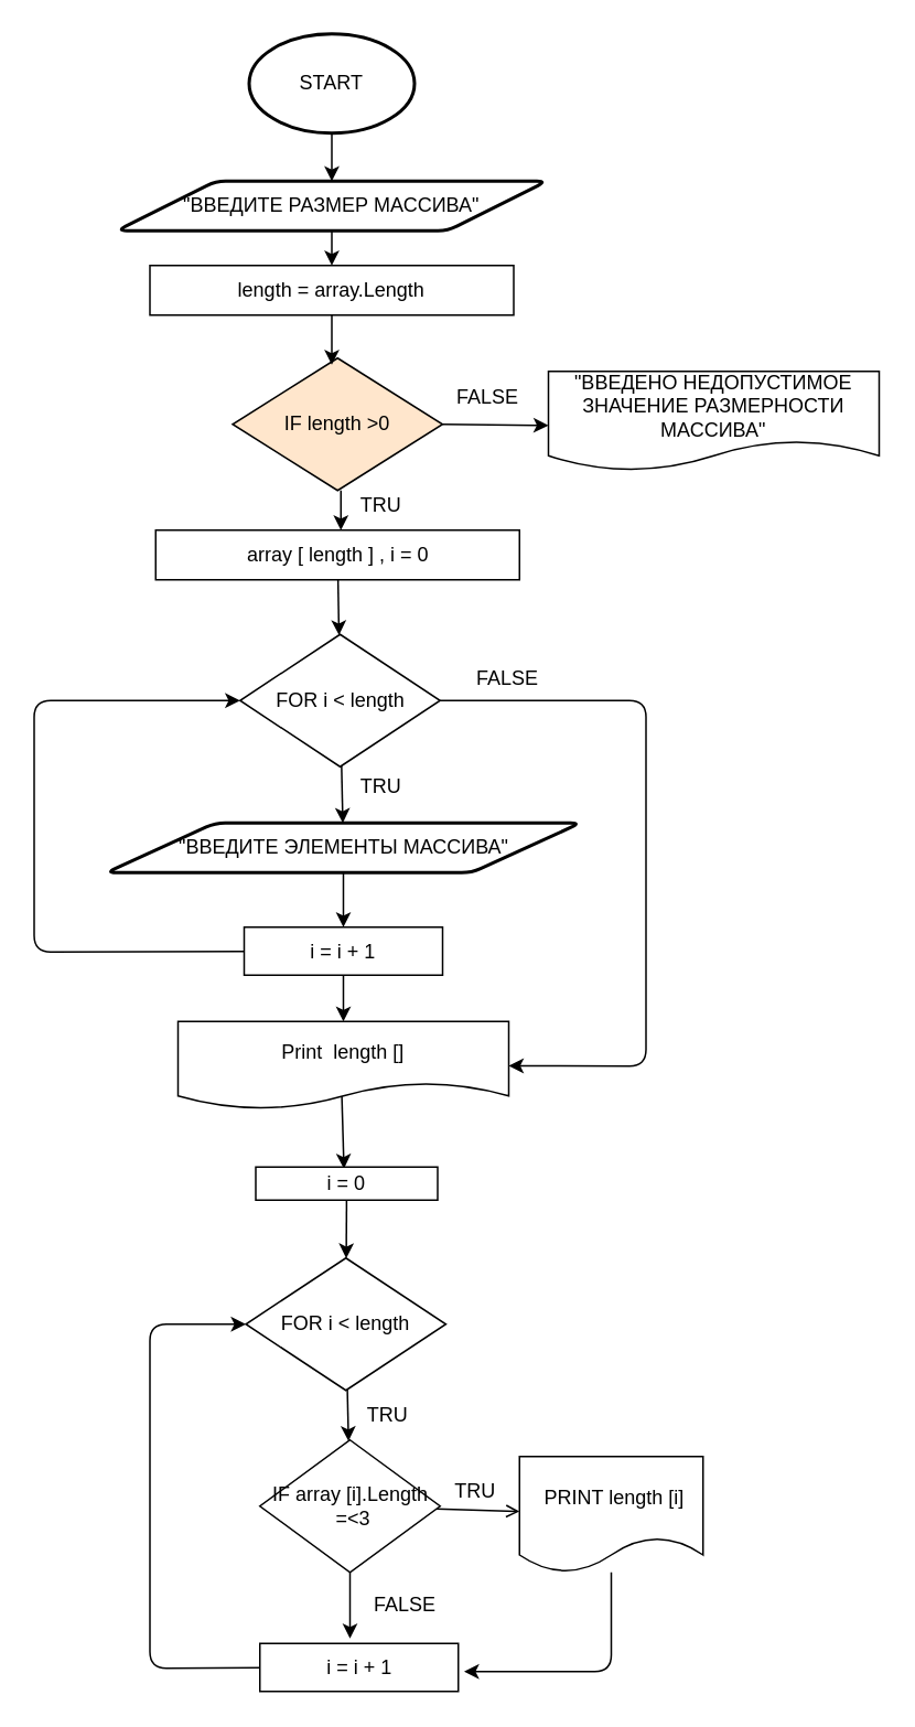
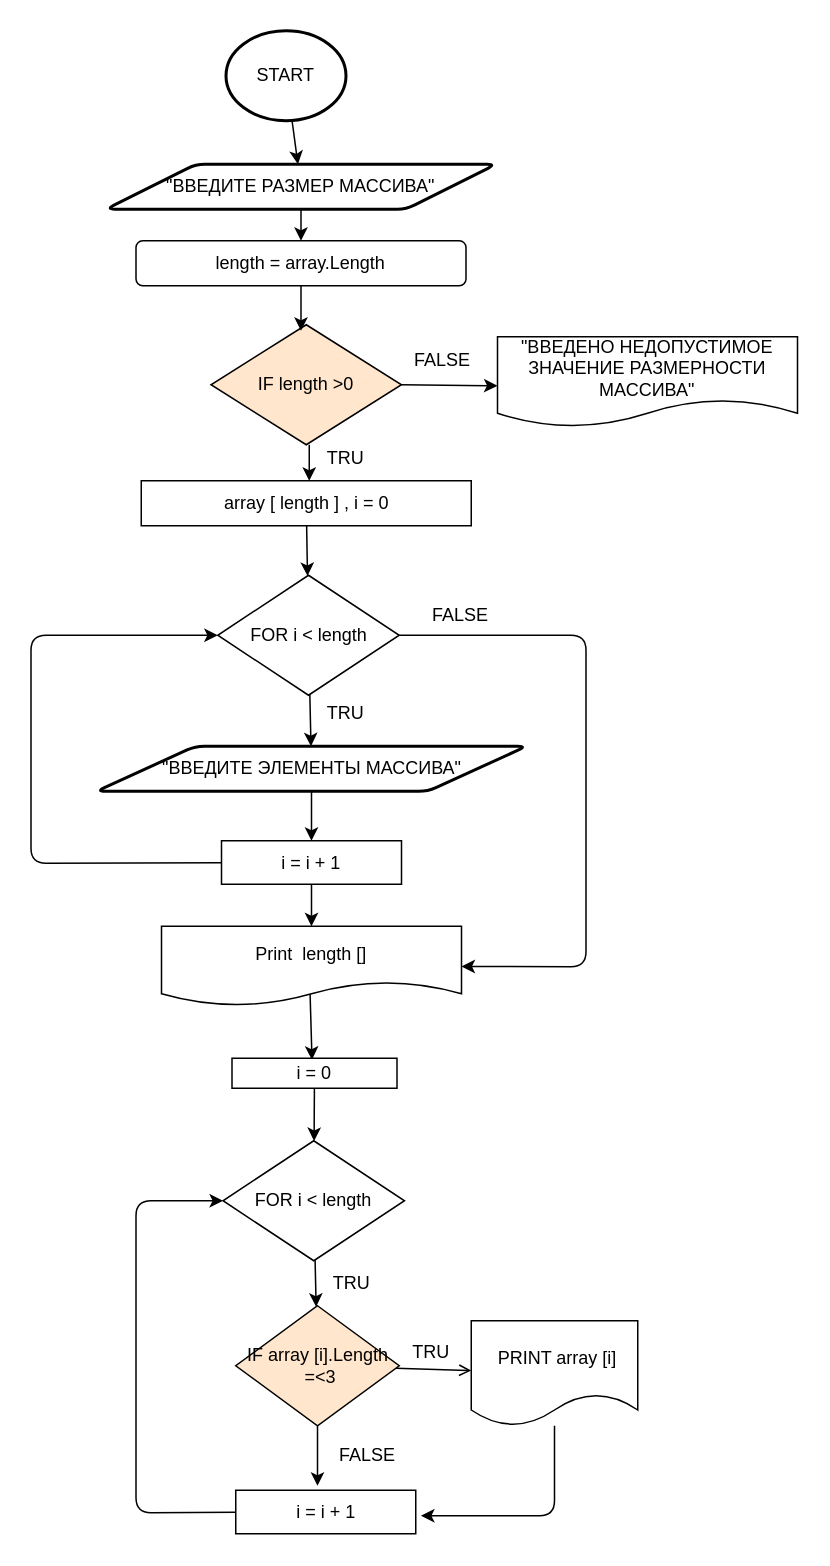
  <mxCell id="0" />
  <mxCell id="1" parent="0" />
  <mxCell id="2" value="" style="edgeStyle=none;html=1;" parent="1" source="3" target="5" edge="1"><mxGeometry relative="1" as="geometry" /></mxCell>
- <mxCell id="3" value="START" style="strokeWidth=2;html=1;shape=mxgraph.flowchart.start_1;whiteSpace=wrap;" parent="1" vertex="1"><mxGeometry x="150" y="20" width="100" height="60" as="geometry" /></mxCell>
+ <mxCell id="3" value="START" style="strokeWidth=2;html=1;shape=mxgraph.flowchart.start_1;whiteSpace=wrap;" parent="1" vertex="1"><mxGeometry x="150" y="20" width="80" height="60" as="geometry" /></mxCell>
  <mxCell id="4" style="edgeStyle=none;html=1;exitX=0.5;exitY=1;exitDx=0;exitDy=0;entryX=0.5;entryY=0;entryDx=0;entryDy=0;" edge="1" parent="1" source="5" target="30"><mxGeometry relative="1" as="geometry" /></mxCell>
  <mxCell id="5" value="&quot;ВВЕДИТЕ РАЗМЕР МАССИВА&quot;&lt;br&gt;" style="shape=parallelogram;html=1;strokeWidth=2;perimeter=parallelogramPerimeter;whiteSpace=wrap;rounded=1;arcSize=12;size=0.23;" parent="1" vertex="1"><mxGeometry x="70" y="109" width="260" height="30" as="geometry" /></mxCell>
  <mxCell id="6" value="" style="edgeStyle=none;html=1;" edge="1" parent="1" source="7" target="10"><mxGeometry relative="1" as="geometry" /></mxCell>
  <mxCell id="7" value="&quot;ВВЕДИТЕ ЭЛЕМЕНТЫ МАССИВА&quot;" style="shape=parallelogram;html=1;strokeWidth=2;perimeter=parallelogramPerimeter;whiteSpace=wrap;rounded=1;arcSize=12;size=0.23;" parent="1" vertex="1"><mxGeometry x="63.5" y="497" width="287" height="30" as="geometry" /></mxCell>
  <mxCell id="8" style="edgeStyle=none;html=1;entryX=0;entryY=0.5;entryDx=0;entryDy=0;" edge="1" parent="1" source="10" target="28"><mxGeometry relative="1" as="geometry"><Array as="points"><mxPoint x="20" y="575" /><mxPoint x="20" y="500" /><mxPoint x="20" y="423" /></Array></mxGeometry></mxCell>
  <mxCell id="9" value="" style="edgeStyle=none;html=1;" edge="1" parent="1" source="10" target="35"><mxGeometry relative="1" as="geometry" /></mxCell>
  <mxCell id="10" value="i = i + 1" style="rounded=0;whiteSpace=wrap;html=1;" parent="1" vertex="1"><mxGeometry x="147" y="560" width="120" height="29" as="geometry" /></mxCell>
  <mxCell id="11" value="" style="edgeStyle=none;html=1;endArrow=open;" edge="1" parent="1" source="13" target="15"><mxGeometry relative="1" as="geometry" /></mxCell>
  <mxCell id="12" value="" style="edgeStyle=none;html=1;" edge="1" parent="1" source="13"><mxGeometry relative="1" as="geometry"><mxPoint x="211" y="990" as="targetPoint" /></mxGeometry></mxCell>
- <mxCell id="13" value="IF array [i].Length&lt;br&gt;&amp;nbsp;=&amp;lt;3" style="rhombus;whiteSpace=wrap;html=1;" parent="1" vertex="1"><mxGeometry x="156.5" y="870" width="109" height="80" as="geometry" /></mxCell>
+ <mxCell id="13" value="IF array [i].Length&lt;br&gt;&amp;nbsp;=&amp;lt;3" style="rhombus;whiteSpace=wrap;html=1;fillColor=#ffe6cc;" parent="1" vertex="1"><mxGeometry x="156.5" y="870" width="109" height="80" as="geometry" /></mxCell>
  <mxCell id="14" style="edgeStyle=none;html=1;" edge="1" parent="1" source="15"><mxGeometry relative="1" as="geometry"><mxPoint x="280" y="1010" as="targetPoint" /><Array as="points"><mxPoint x="369" y="1010" /></Array></mxGeometry></mxCell>
- <mxCell id="15" value="&amp;nbsp;PRINT length [i]" style="shape=document;whiteSpace=wrap;html=1;boundedLbl=1;" parent="1" vertex="1"><mxGeometry x="313.5" y="880" width="111" height="70" as="geometry" /></mxCell>
+ <mxCell id="15" value="&amp;nbsp;PRINT array [i]" style="shape=document;whiteSpace=wrap;html=1;boundedLbl=1;" parent="1" vertex="1"><mxGeometry x="313.5" y="880" width="111" height="70" as="geometry" /></mxCell>
  <mxCell id="16" value="TRU" style="text;html=1;strokeColor=none;fillColor=none;align=center;verticalAlign=middle;whiteSpace=wrap;rounded=0;" parent="1" vertex="1"><mxGeometry x="204" y="840" width="60" height="30" as="geometry" /></mxCell>
  <mxCell id="17" value="FALSE&lt;br&gt;" style="text;html=1;align=center;verticalAlign=middle;resizable=0;points=[];autosize=1;strokeColor=none;fillColor=none;" parent="1" vertex="1"><mxGeometry x="281" y="400" width="50" height="20" as="geometry" /></mxCell>
  <mxCell id="18" value="TRU" style="text;html=1;strokeColor=none;fillColor=none;align=center;verticalAlign=middle;whiteSpace=wrap;rounded=0;" parent="1" vertex="1"><mxGeometry x="200" y="460" width="60" height="30" as="geometry" /></mxCell>
  <mxCell id="19" value="FALSE&lt;br&gt;" style="text;html=1;align=center;verticalAlign=middle;resizable=0;points=[];autosize=1;strokeColor=none;fillColor=none;" parent="1" vertex="1"><mxGeometry x="269" y="230" width="50" height="20" as="geometry" /></mxCell>
  <mxCell id="20" value="" style="edgeStyle=none;html=1;exitX=1;exitY=0.5;exitDx=0;exitDy=0;" edge="1" parent="1" source="22"><mxGeometry relative="1" as="geometry"><mxPoint x="267.416" y="258.372" as="sourcePoint" /><mxPoint x="331" y="256.673" as="targetPoint" /></mxGeometry></mxCell>
  <mxCell id="21" style="edgeStyle=none;html=1;exitX=0.5;exitY=1;exitDx=0;exitDy=0;entryX=0.5;entryY=0;entryDx=0;entryDy=0;" edge="1" parent="1"><mxGeometry relative="1" as="geometry"><mxPoint x="205.5" y="296" as="sourcePoint" /><mxPoint x="205.5" y="320" as="targetPoint" /></mxGeometry></mxCell>
  <mxCell id="22" value="IF length &amp;gt;0" style="rhombus;whiteSpace=wrap;html=1;fillColor=#ffe6cc;" parent="1" vertex="1"><mxGeometry x="140" y="216" width="127" height="80" as="geometry" /></mxCell>
  <mxCell id="23" value="" style="edgeStyle=none;html=1;" edge="1" parent="1" source="25" target="32"><mxGeometry relative="1" as="geometry" /></mxCell>
  <mxCell id="24" value="" style="edgeStyle=none;html=1;" edge="1" parent="1" source="25" target="32"><mxGeometry relative="1" as="geometry" /></mxCell>
  <mxCell id="25" value="TRU" style="text;html=1;strokeColor=none;fillColor=none;align=center;verticalAlign=middle;whiteSpace=wrap;rounded=0;" parent="1" vertex="1"><mxGeometry x="200" y="290" width="60" height="30" as="geometry" /></mxCell>
  <mxCell id="26" value="" style="edgeStyle=none;html=1;" edge="1" parent="1" source="28" target="35"><mxGeometry relative="1" as="geometry"><Array as="points"><mxPoint x="390" y="423" /><mxPoint x="390" y="644" /></Array></mxGeometry></mxCell>
  <mxCell id="27" value="" style="edgeStyle=none;html=1;" edge="1" parent="1" source="28" target="7"><mxGeometry relative="1" as="geometry" /></mxCell>
  <mxCell id="28" value="FOR i &amp;lt; length" style="rhombus;whiteSpace=wrap;html=1;" parent="1" vertex="1"><mxGeometry x="144.5" y="383" width="121" height="80" as="geometry" /></mxCell>
  <mxCell id="29" style="edgeStyle=none;html=1;exitX=0.5;exitY=1;exitDx=0;exitDy=0;" edge="1" parent="1" source="30"><mxGeometry relative="1" as="geometry"><mxPoint x="200" y="220" as="targetPoint" /></mxGeometry></mxCell>
- <mxCell id="30" value="&lt;span&gt;length = array.Length&lt;/span&gt;" style="rounded=0;whiteSpace=wrap;html=1;" vertex="1" parent="1"><mxGeometry x="90" y="160" width="220" height="30" as="geometry" /></mxCell>
+ <mxCell id="30" value="&lt;span&gt;length = array.Length&lt;/span&gt;" style="whiteSpace=wrap;html=1;rounded=1;" vertex="1" parent="1"><mxGeometry x="90" y="160" width="220" height="30" as="geometry" /></mxCell>
  <mxCell id="31" value="" style="edgeStyle=none;html=1;" edge="1" parent="1" source="32" target="28"><mxGeometry relative="1" as="geometry" /></mxCell>
  <mxCell id="32" value="array [ length ] , i = 0" style="rounded=0;whiteSpace=wrap;html=1;" vertex="1" parent="1"><mxGeometry x="93.5" y="320" width="220" height="30" as="geometry" /></mxCell>
  <mxCell id="33" value="&quot;ВВЕДЕНО НЕДОПУСТИМОЕ ЗНАЧЕНИЕ РАЗМЕРНОСТИ МАССИВА&quot;" style="shape=document;whiteSpace=wrap;html=1;boundedLbl=1;" vertex="1" parent="1"><mxGeometry x="331" y="224" width="200" height="60" as="geometry" /></mxCell>
  <mxCell id="34" value="" style="edgeStyle=none;html=1;exitX=0.495;exitY=0.889;exitDx=0;exitDy=0;exitPerimeter=0;" edge="1" parent="1"><mxGeometry relative="1" as="geometry"><mxPoint x="206" y="660.117" as="sourcePoint" /><mxPoint x="207.346" y="706" as="targetPoint" /></mxGeometry></mxCell>
  <mxCell id="35" value="Print&amp;nbsp; length []" style="shape=document;whiteSpace=wrap;html=1;boundedLbl=1;" vertex="1" parent="1"><mxGeometry x="107" y="617" width="200" height="53" as="geometry" /></mxCell>
  <mxCell id="36" value="" style="edgeStyle=none;html=1;" edge="1" parent="1" source="37" target="39"><mxGeometry relative="1" as="geometry" /></mxCell>
  <mxCell id="37" value="i = 0" style="rounded=0;whiteSpace=wrap;html=1;" vertex="1" parent="1"><mxGeometry x="154" y="705" width="110" height="20" as="geometry" /></mxCell>
  <mxCell id="38" value="" style="edgeStyle=none;html=1;" edge="1" parent="1" source="39" target="13"><mxGeometry relative="1" as="geometry" /></mxCell>
  <mxCell id="39" value="FOR i &amp;lt; length" style="rhombus;whiteSpace=wrap;html=1;" vertex="1" parent="1"><mxGeometry x="148" y="760" width="121" height="80" as="geometry" /></mxCell>
  <mxCell id="40" style="edgeStyle=none;html=1;entryX=0;entryY=0.5;entryDx=0;entryDy=0;" edge="1" parent="1" source="41" target="39"><mxGeometry relative="1" as="geometry"><Array as="points"><mxPoint x="90" y="1008" /><mxPoint x="90" y="800" /></Array></mxGeometry></mxCell>
  <mxCell id="41" value="i = i + 1" style="rounded=0;whiteSpace=wrap;html=1;" vertex="1" parent="1"><mxGeometry x="156.5" y="993" width="120" height="29" as="geometry" /></mxCell>
  <mxCell id="42" value="TRU" style="text;html=1;strokeColor=none;fillColor=none;align=center;verticalAlign=middle;whiteSpace=wrap;rounded=0;" vertex="1" parent="1"><mxGeometry x="257" y="886" width="60" height="30" as="geometry" /></mxCell>
  <mxCell id="43" value="FALSE&lt;br&gt;" style="text;html=1;align=center;verticalAlign=middle;resizable=0;points=[];autosize=1;strokeColor=none;fillColor=none;" vertex="1" parent="1"><mxGeometry x="219" y="960" width="50" height="20" as="geometry" /></mxCell>
